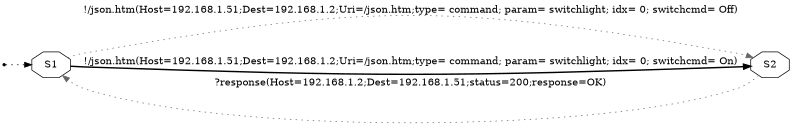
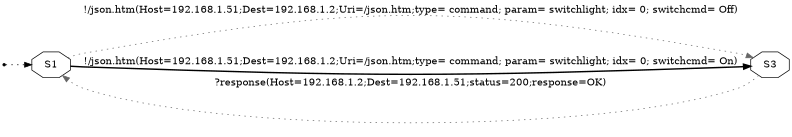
  digraph {
    rankdir=LR
    node [shape=octagon]
    edge [color=black style=dotted]
    S00 [shape=point]
    n2 [label=S1]
-   n3 [label=S2]
+   n3 [label=S3]
    S00 -> n2
    n2 -> n3 [label="!/json.htm(Host=192.168.1.51;Dest=192.168.1.2;Uri=/json.htm;type= command; param= switchlight; idx= 0; switchcmd= Off)" color=gray40]
    n2 -> n3 [label="!/json.htm(Host=192.168.1.51;Dest=192.168.1.2;Uri=/json.htm;type= command; param= switchlight; idx= 0; switchcmd= On)" style=bold]
    n3 -> n2 [label="?response(Host=192.168.1.2;Dest=192.168.1.51;status=200;response=OK)" color=gray40]
  }
